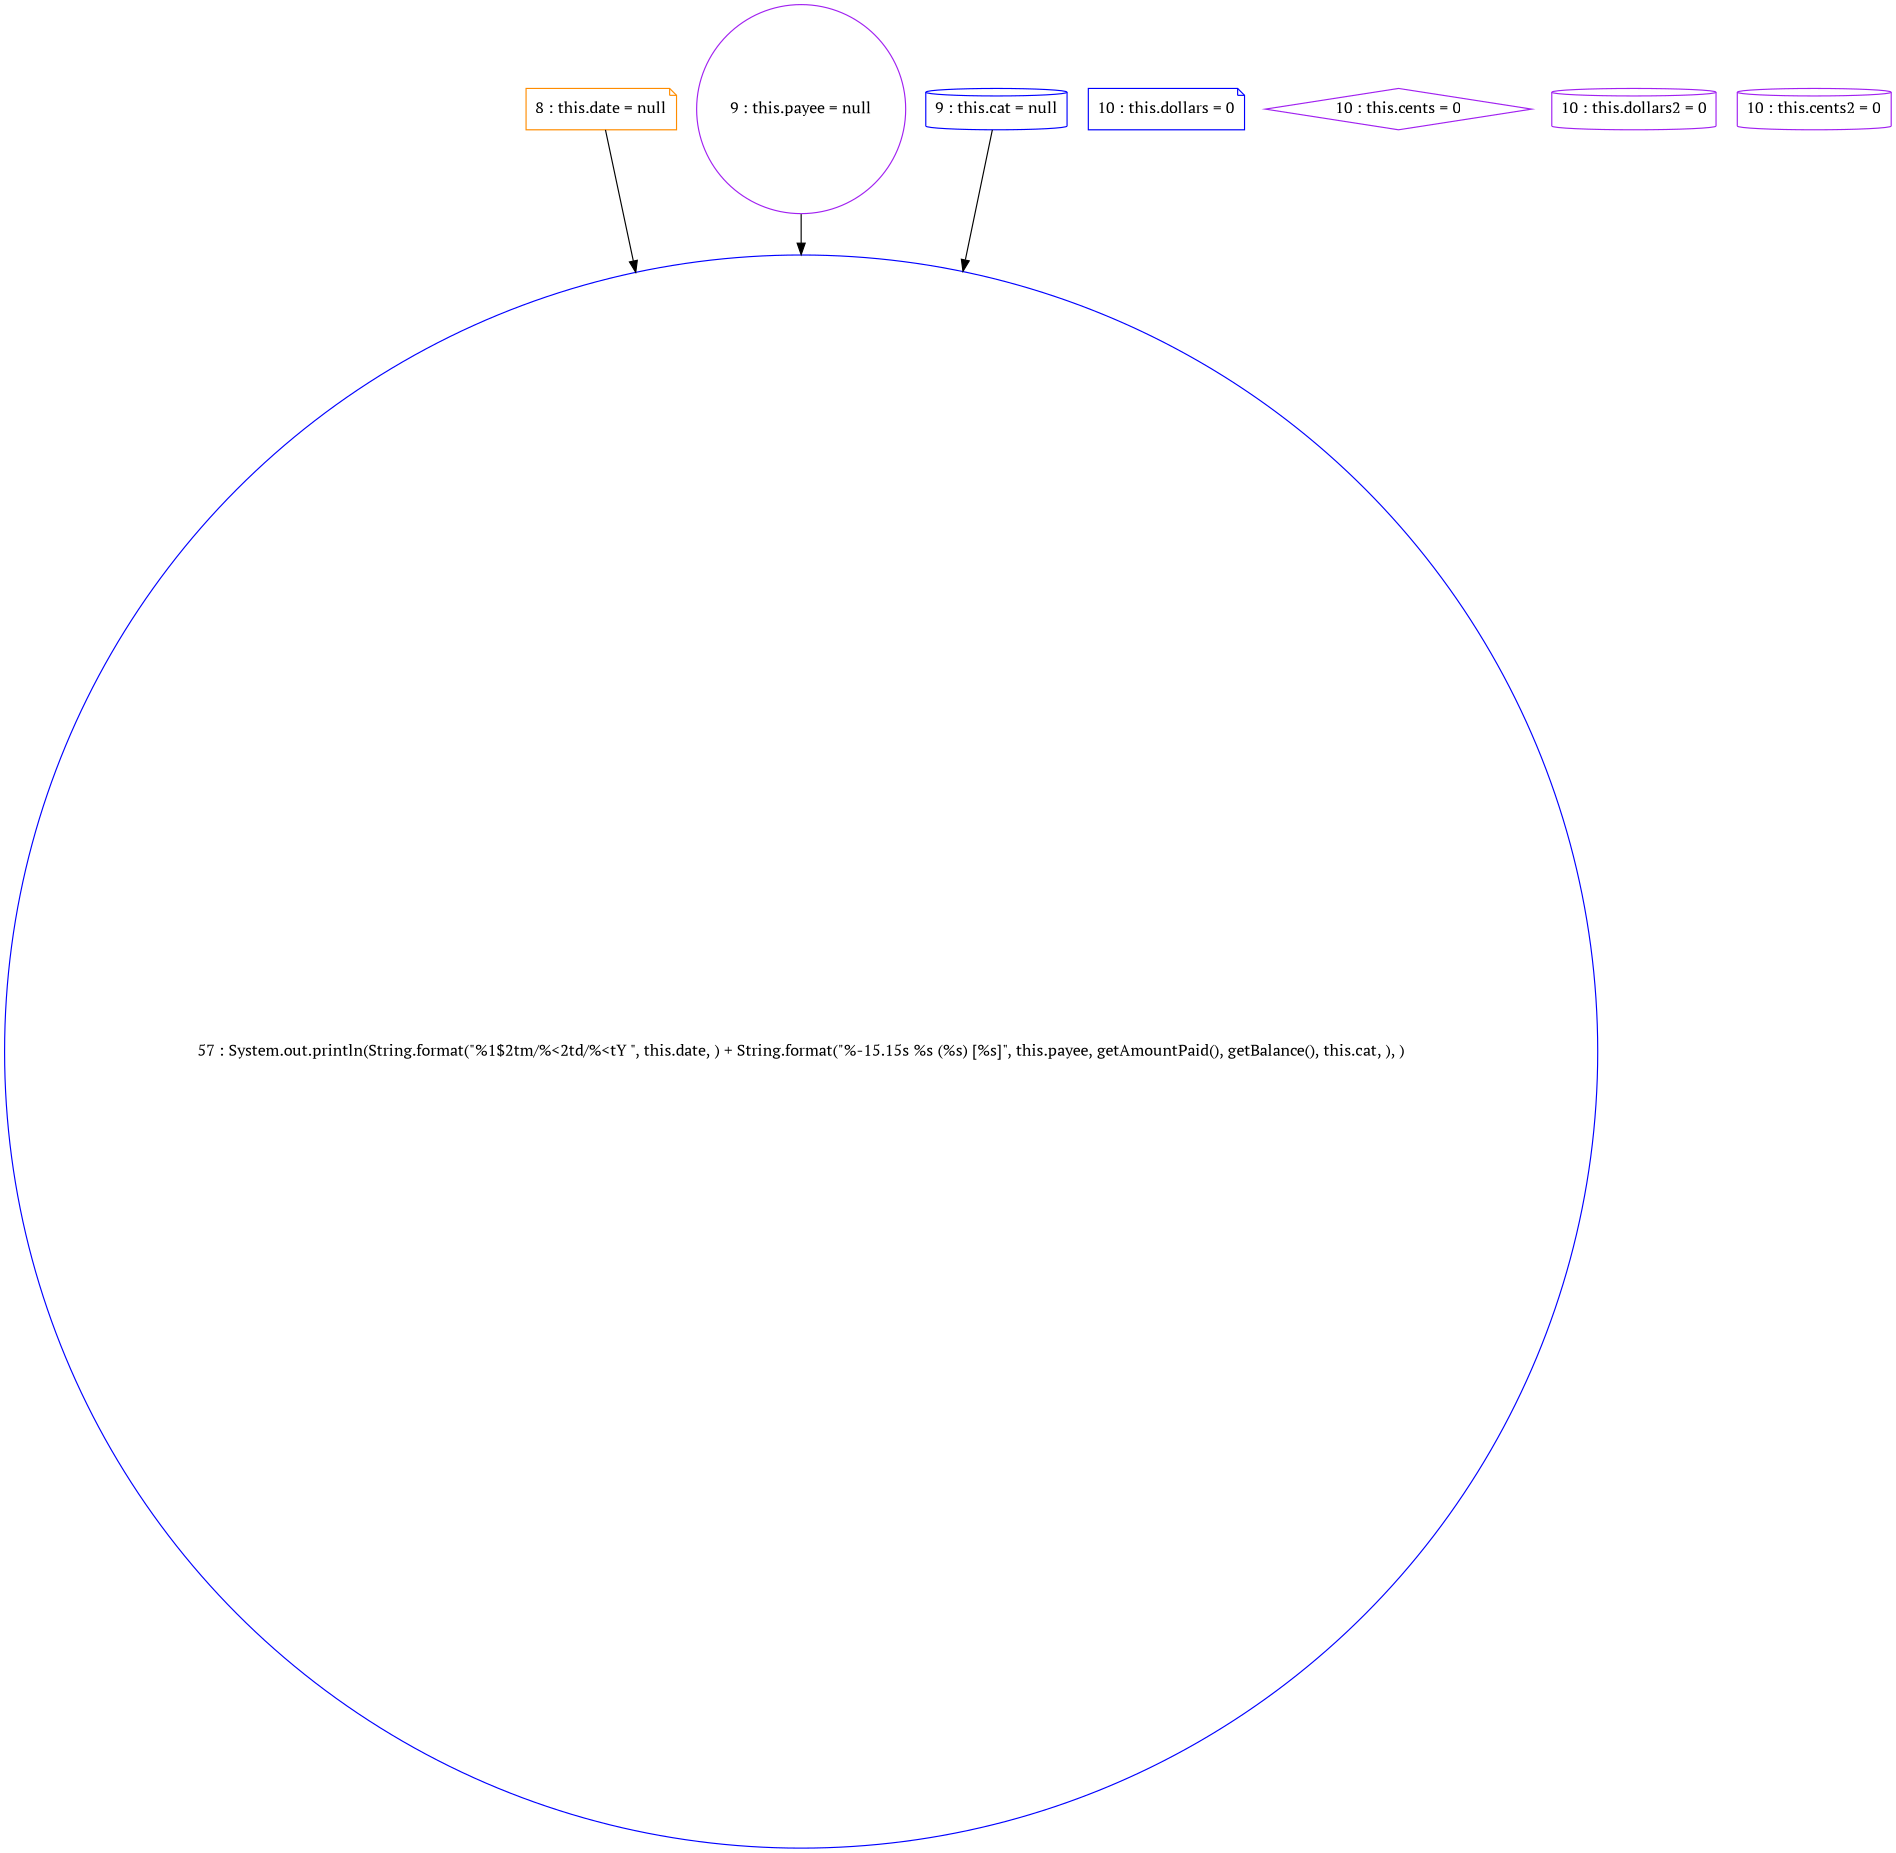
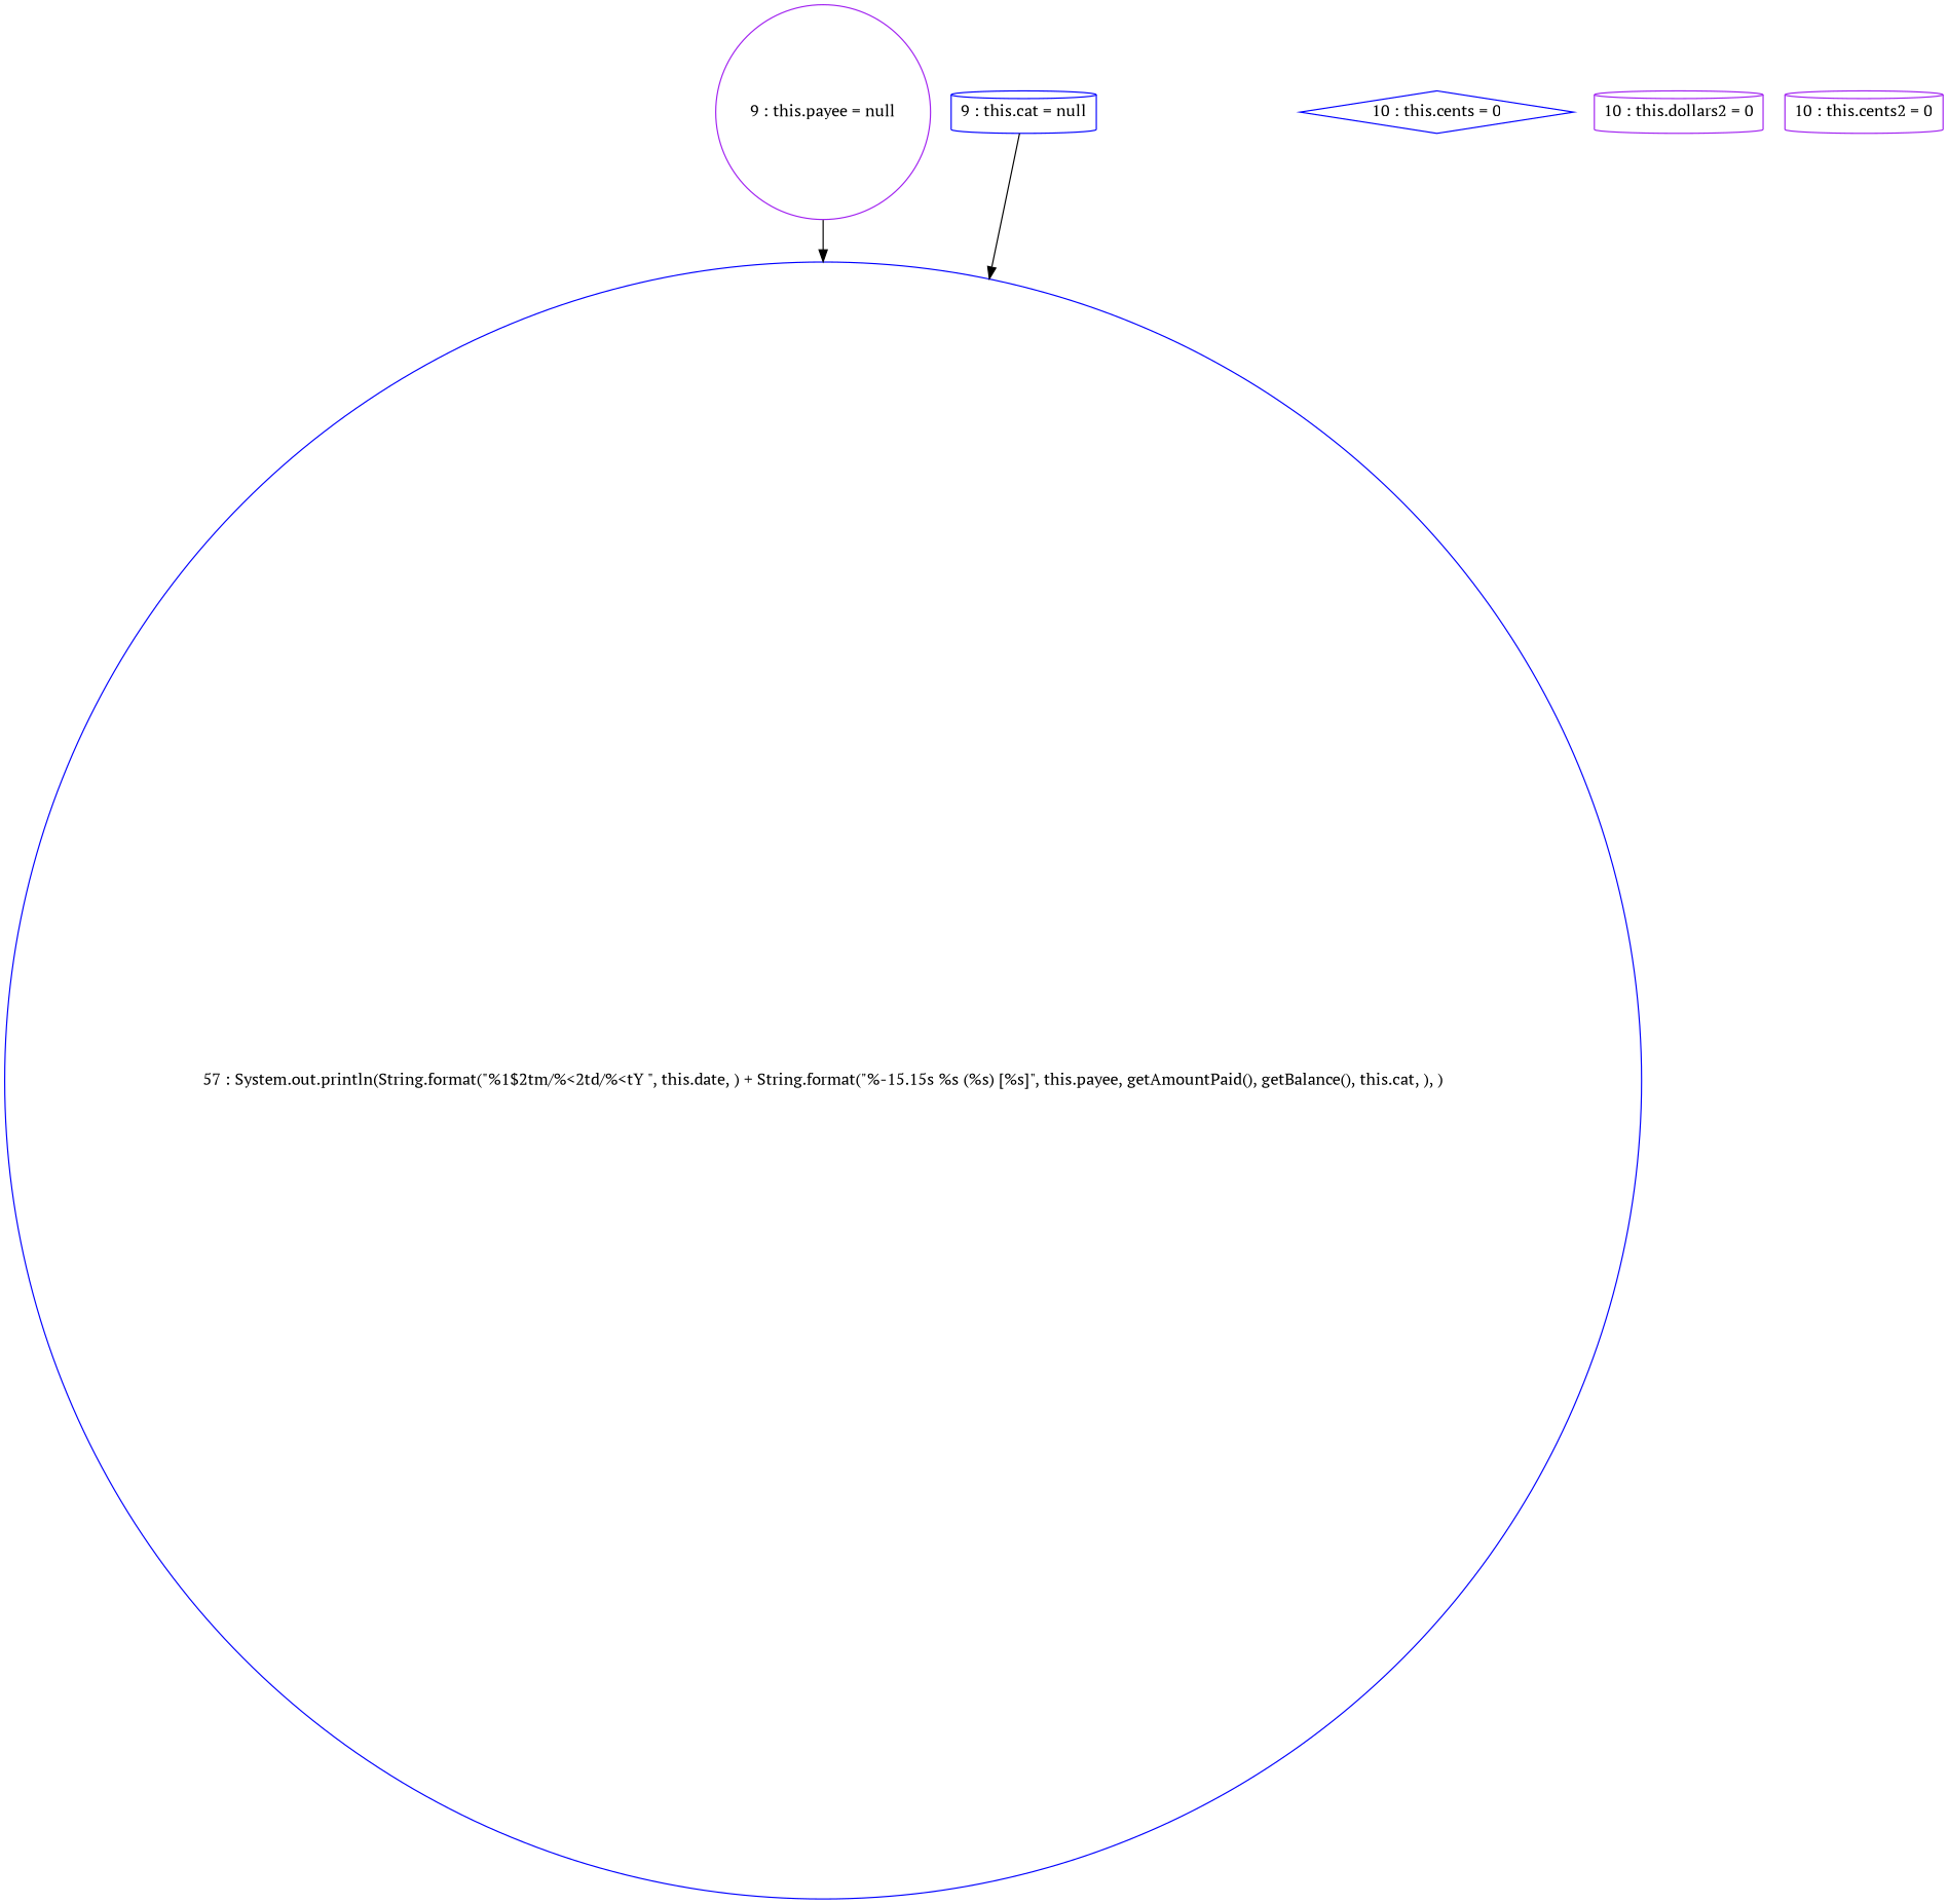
  digraph {
    fontname="PT Serif"
    node [color=purple fontname="PT Serif" shape=cylinder]
    edge [fontname="PT Serif"]
-   "8 : this.date = null" [color=darkorange shape=note]
    "57 : System.out.println(String.format(\"%1$2tm/%<2td/%<tY \", this.date, ) + String.format(\"%-15.15s %s (%s) [%s]\", this.payee, getAmountPaid(), getBalance(), this.cat, ), )" [color=blue shape=circle]
    "9 : this.payee = null" [shape=circle]
    "9 : this.cat = null" [color=blue]
-   "10 : this.dollars = 0" [color=blue shape=note]
-   "10 : this.cents = 0" [shape=diamond]
+   "10 : this.cents = 0" [color=blue shape=diamond]
    "10 : this.dollars2 = 0"
    "10 : this.cents2 = 0"
-   "8 : this.date = null" -> "57 : System.out.println(String.format(\"%1$2tm/%<2td/%<tY \", this.date, ) + String.format(\"%-15.15s %s (%s) [%s]\", this.payee, getAmountPaid(), getBalance(), this.cat, ), )"
    "9 : this.payee = null" -> "57 : System.out.println(String.format(\"%1$2tm/%<2td/%<tY \", this.date, ) + String.format(\"%-15.15s %s (%s) [%s]\", this.payee, getAmountPaid(), getBalance(), this.cat, ), )"
    "9 : this.cat = null" -> "57 : System.out.println(String.format(\"%1$2tm/%<2td/%<tY \", this.date, ) + String.format(\"%-15.15s %s (%s) [%s]\", this.payee, getAmountPaid(), getBalance(), this.cat, ), )"
  }
